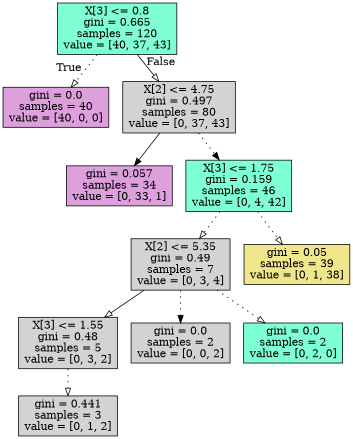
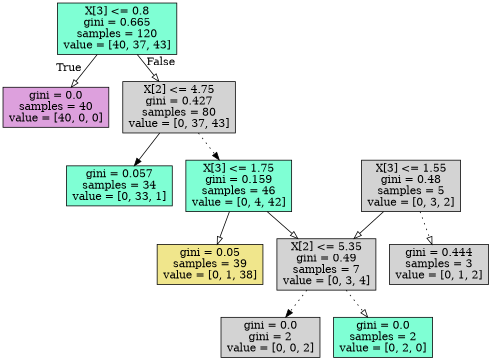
  digraph {
    node [fillcolor=lightgrey shape=box style=filled]
    edge [arrowhead=onormal style=solid]
    n1 [fillcolor=aquamarine label="X[3] <= 0.8\ngini = 0.665\nsamples = 120\nvalue = [40, 37, 43]"]
    n2 [fillcolor=plum label="gini = 0.0\nsamples = 40\nvalue = [40, 0, 0]"]
-   n3 [label="X[2] <= 4.75\ngini = 0.497\nsamples = 80\nvalue = [0, 37, 43]"]
-   n4 [fillcolor=plum label="gini = 0.057\nsamples = 34\nvalue = [0, 33, 1]"]
+   n3 [label="X[2] <= 4.75\ngini = 0.427\nsamples = 80\nvalue = [0, 37, 43]"]
+   n4 [fillcolor=aquamarine label="gini = 0.057\nsamples = 34\nvalue = [0, 33, 1]"]
    n5 [fillcolor=aquamarine label="X[3] <= 1.75\ngini = 0.159\nsamples = 46\nvalue = [0, 4, 42]"]
    n6 [label="X[2] <= 5.35\ngini = 0.49\nsamples = 7\nvalue = [0, 3, 4]"]
    n7 [fillcolor=khaki label="gini = 0.05\nsamples = 39\nvalue = [0, 1, 38]"]
    n8 [label="X[3] <= 1.55\ngini = 0.48\nsamples = 5\nvalue = [0, 3, 2]"]
-   n9 [label="gini = 0.0\nsamples = 2\nvalue = [0, 0, 2]"]
+   n9 [label="gini = 0.0\ngini = 2\nvalue = [0, 0, 2]"]
    n10 [fillcolor=aquamarine label="gini = 0.0\nsamples = 2\nvalue = [0, 2, 0]"]
-   n11 [label="gini = 0.441\nsamples = 3\nvalue = [0, 1, 2]"]
-   n1 -> n2 [headlabel=True labelangle=45 labeldistance=2.5 style=dotted]
+   n11 [label="gini = 0.444\nsamples = 3\nvalue = [0, 1, 2]"]
+   n1 -> n2 [headlabel=True labelangle=45 labeldistance=2.5]
    n1 -> n3 [headlabel=False labelangle=-45 labeldistance=2.5]
    n3 -> n4 [arrowhead=normal]
    n3 -> n5 [arrowhead=normal style=dotted]
-   n5 -> n6 [style=dotted]
-   n5 -> n7 [style=dotted]
-   n6 -> n8
+   n5 -> n6
+   n5 -> n7
+   n8 -> n6
    n6 -> n9 [arrowhead=normal style=dotted]
    n6 -> n10 [style=dotted]
    n8 -> n11 [style=dotted]
  }
